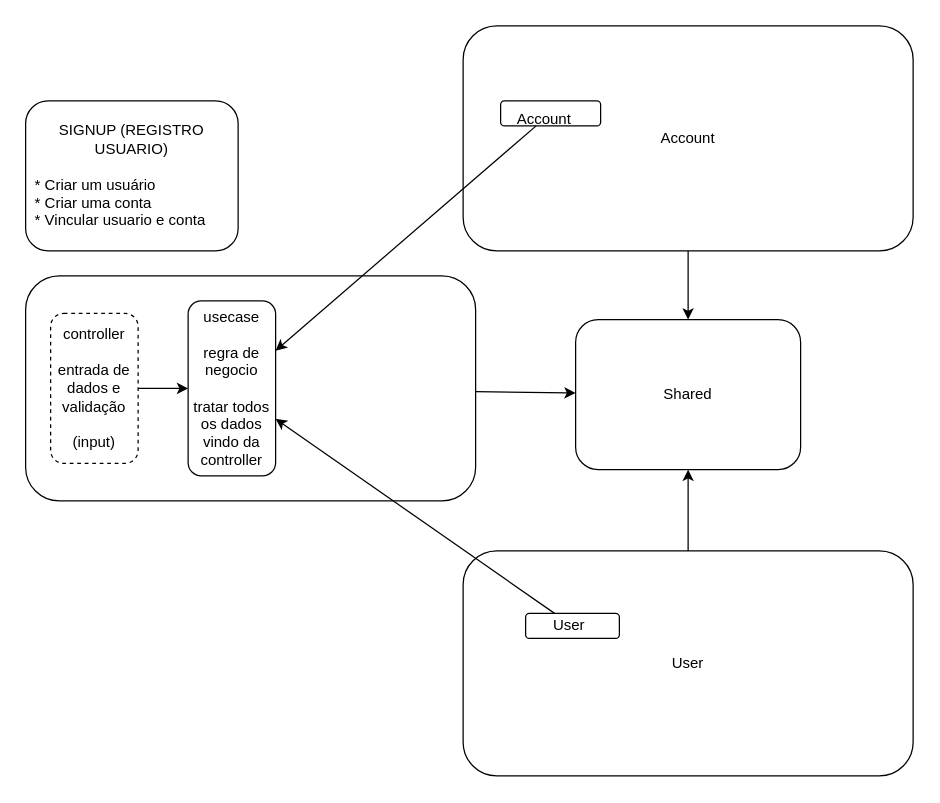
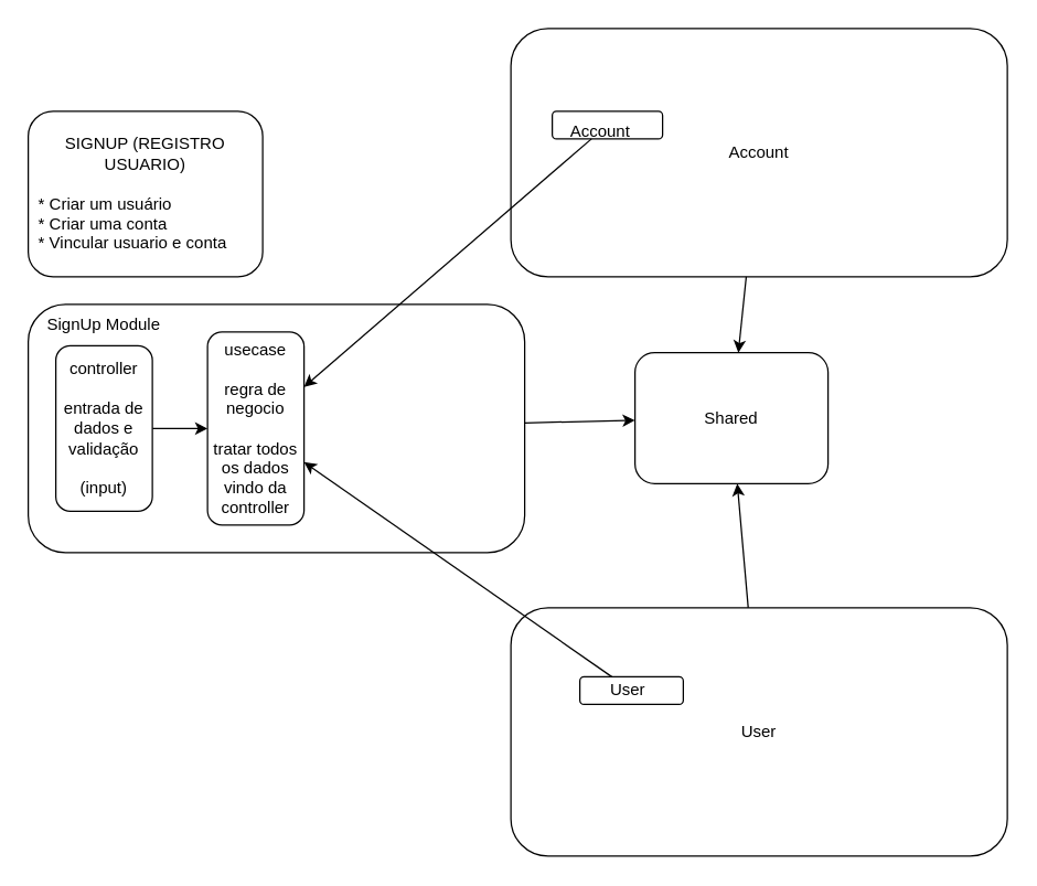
  <mxCell id="0" />
  <mxCell id="1" parent="0" />
  <mxCell id="2" value="SIGNUP (REGISTRO USUARIO)&lt;div&gt;&lt;br&gt;&lt;/div&gt;&lt;div style=&quot;text-align: left;&quot;&gt;&amp;nbsp; * Criar um usuário&lt;/div&gt;&lt;div style=&quot;text-align: left;&quot;&gt;&amp;nbsp; * Criar uma conta&lt;/div&gt;&lt;div style=&quot;text-align: left;&quot;&gt;&amp;nbsp; * Vincular usuario e conta&lt;/div&gt;" style="rounded=1;whiteSpace=wrap;html=1;" vertex="1" parent="1"><mxGeometry x="20" y="80" width="170" height="120" as="geometry" /></mxCell>
  <mxCell id="3" style="edgeStyle=none;html=1;" edge="1" parent="1" source="4" target="19"><mxGeometry relative="1" as="geometry" /></mxCell>
  <mxCell id="4" value="" style="rounded=1;whiteSpace=wrap;html=1;" vertex="1" parent="1"><mxGeometry x="20" y="220" width="360" height="180" as="geometry" /></mxCell>
+ <mxCell id="5" value="SignUp Module" style="text;html=1;align=center;verticalAlign=middle;whiteSpace=wrap;rounded=0;" vertex="1" parent="1"><mxGeometry x="20" y="220" width="110" height="30" as="geometry" /></mxCell>
  <mxCell id="6" value="User" style="text;html=1;align=center;verticalAlign=middle;whiteSpace=wrap;rounded=0;dashed=1;fillColor=none;" vertex="1" parent="1"><mxGeometry x="400" y="485" width="110" height="30" as="geometry" /></mxCell>
  <mxCell id="7" value="Account" style="text;html=1;align=center;verticalAlign=middle;whiteSpace=wrap;rounded=0;fillColor=none;" vertex="1" parent="1"><mxGeometry x="380" y="80" width="110" height="30" as="geometry" /></mxCell>
  <mxCell id="8" style="edgeStyle=none;html=1;" edge="1" parent="1" source="9" target="10"><mxGeometry relative="1" as="geometry" /></mxCell>
- <mxCell id="9" value="controller&lt;div&gt;&lt;br&gt;&lt;/div&gt;&lt;div&gt;entrada de dados e validação&lt;/div&gt;&lt;div&gt;&lt;br&gt;&lt;/div&gt;&lt;div&gt;(input)&lt;/div&gt;" style="rounded=1;whiteSpace=wrap;html=1;dashed=1;" vertex="1" parent="1"><mxGeometry x="40" y="250" width="70" height="120" as="geometry" /></mxCell>
+ <mxCell id="9" value="controller&lt;div&gt;&lt;br&gt;&lt;/div&gt;&lt;div&gt;entrada de dados e validação&lt;/div&gt;&lt;div&gt;&lt;br&gt;&lt;/div&gt;&lt;div&gt;(input)&lt;/div&gt;" style="rounded=1;whiteSpace=wrap;html=1;" vertex="1" parent="1"><mxGeometry x="40" y="250" width="70" height="120" as="geometry" /></mxCell>
  <mxCell id="10" value="usecase&lt;div&gt;&lt;br&gt;&lt;/div&gt;&lt;div&gt;regra de negocio&lt;/div&gt;&lt;div&gt;&lt;br&gt;&lt;/div&gt;&lt;div&gt;tratar todos os dados vindo da controller&lt;/div&gt;" style="rounded=1;whiteSpace=wrap;html=1;" vertex="1" parent="1"><mxGeometry x="150" y="240" width="70" height="140" as="geometry" /></mxCell>
  <mxCell id="11" style="edgeStyle=none;html=1;" edge="1" parent="1" source="12" target="10"><mxGeometry relative="1" as="geometry" /></mxCell>
  <mxCell id="12" value="" style="rounded=1;whiteSpace=wrap;html=1;fillColor=none;" vertex="1" parent="1"><mxGeometry x="420" y="490" width="75" height="20" as="geometry" /></mxCell>
  <mxCell id="13" style="edgeStyle=none;html=1;" edge="1" parent="1" source="14" target="10"><mxGeometry relative="1" as="geometry" /></mxCell>
  <mxCell id="14" value="" style="rounded=1;whiteSpace=wrap;html=1;fillColor=none;" vertex="1" parent="1"><mxGeometry x="400" y="80" width="80" height="20" as="geometry" /></mxCell>
  <mxCell id="15" style="edgeStyle=none;html=1;" edge="1" parent="1" source="16" target="19"><mxGeometry relative="1" as="geometry" /></mxCell>
  <mxCell id="16" value="Account" style="rounded=1;whiteSpace=wrap;html=1;fillColor=none;" vertex="1" parent="1"><mxGeometry x="370" y="20" width="360" height="180" as="geometry" /></mxCell>
  <mxCell id="17" style="edgeStyle=none;html=1;" edge="1" parent="1" source="18" target="19"><mxGeometry relative="1" as="geometry" /></mxCell>
  <mxCell id="18" value="User" style="rounded=1;whiteSpace=wrap;html=1;fillColor=none;" vertex="1" parent="1"><mxGeometry x="370" y="440" width="360" height="180" as="geometry" /></mxCell>
- <mxCell id="19" value="Shared" style="rounded=1;whiteSpace=wrap;html=1;" vertex="1" parent="1"><mxGeometry x="460" y="255" width="180" height="120" as="geometry" /></mxCell>
+ <mxCell id="19" value="Shared" style="rounded=1;whiteSpace=wrap;html=1;" vertex="1" parent="1"><mxGeometry x="460" y="255" width="140" height="95" as="geometry" /></mxCell>
